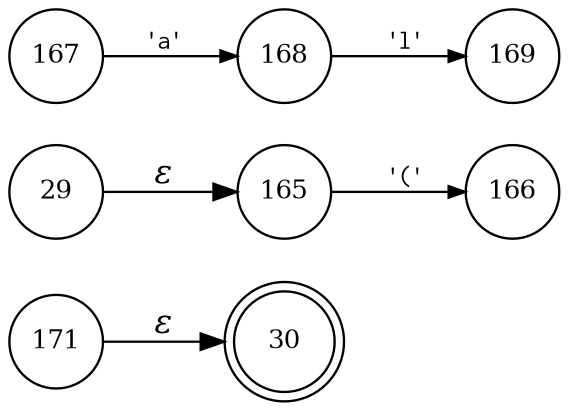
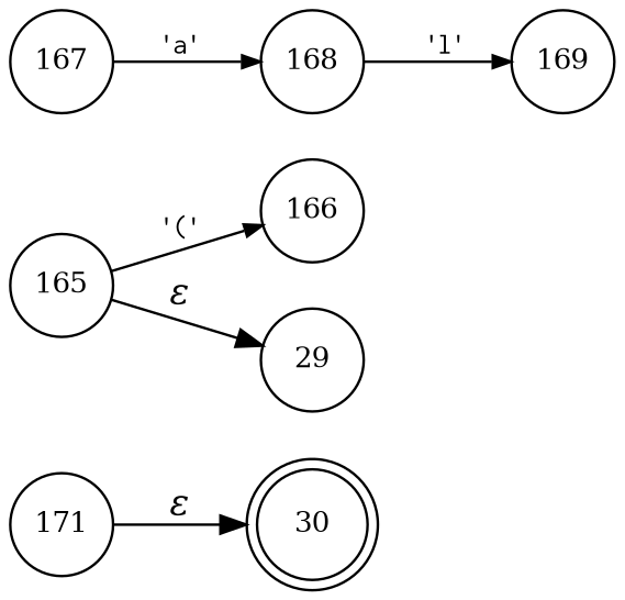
  digraph {
    rankdir=LR
    node [fixedsize=true fontsize=11 shape=circle peripheries=1]
    edge [arrowhead=normal arrowsize=.7 fontname=Courier fontsize=11]
    n1 [label=30 shape=doublecircle width=.6 peripheries=""]
    n2 [label=165 width=.55]
    n3 [label=166 width=.55]
    n4 [label=167 width=.55]
    n5 [label=168 width=.55]
    n6 [label=169 width=.55]
    n7 [label=171 width=.55]
    n8 [label=29 width=.55]
    n2 -> n3 [label="'('"]
    n4 -> n5 [label="'a'"]
    n5 -> n6 [label="'l'"]
    n7 -> n1 [fontname="Times-Italic" label="&epsilon;" arrowhead="" arrowsize="" fontsize=""]
-   n8 -> n2 [fontname="Times-Italic" label="&epsilon;" arrowhead="" arrowsize="" fontsize=""]
+   n2 -> n8 [fontname="Times-Italic" label="&epsilon;" arrowhead="" arrowsize="" fontsize=""]
  }
